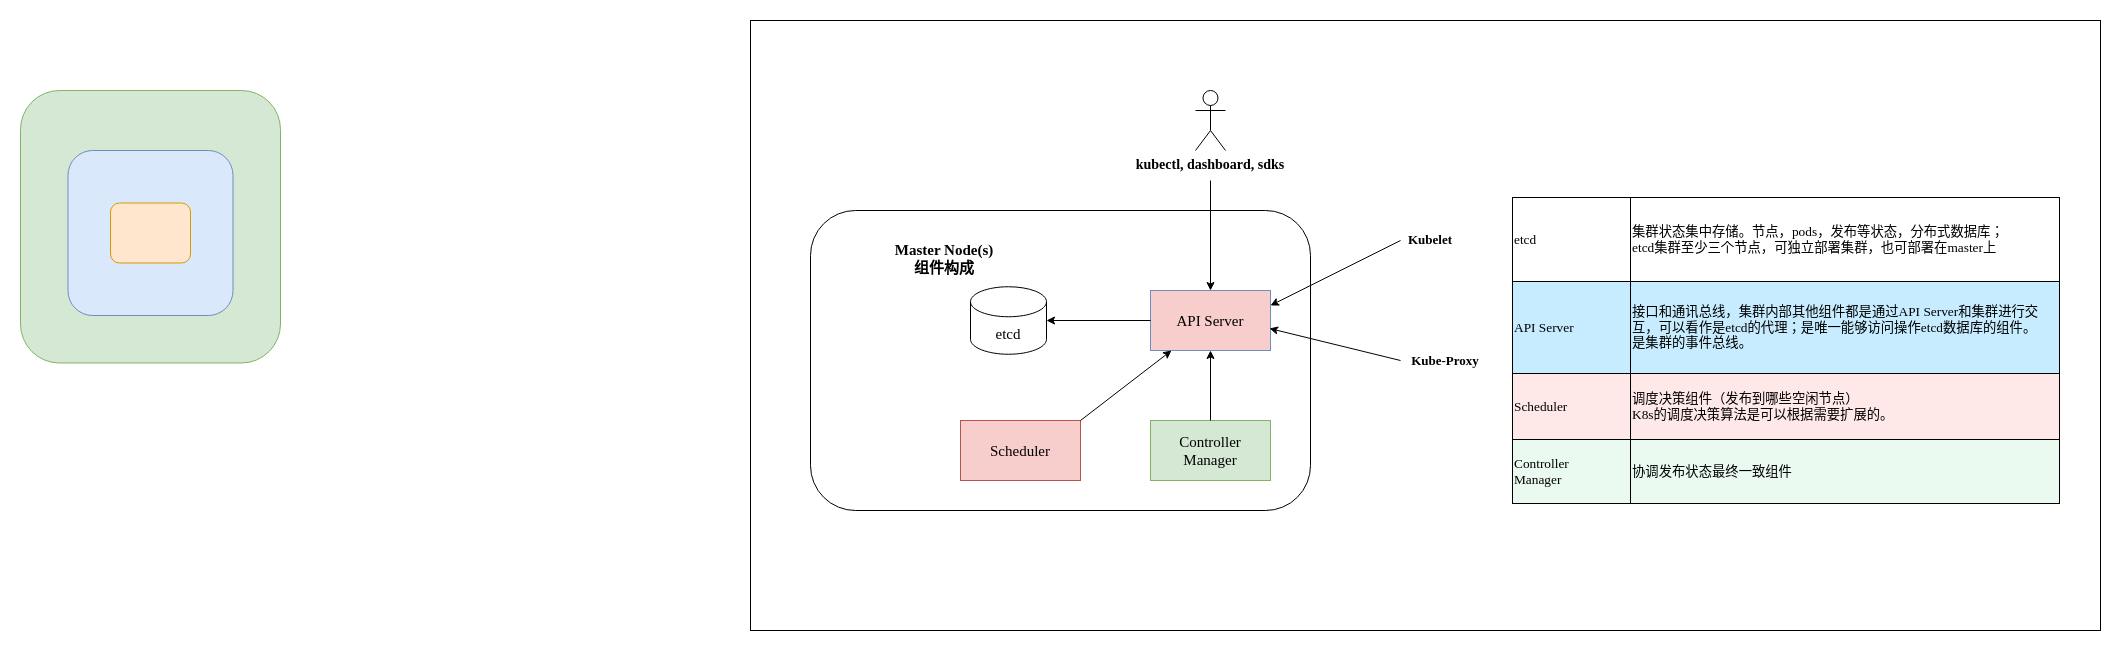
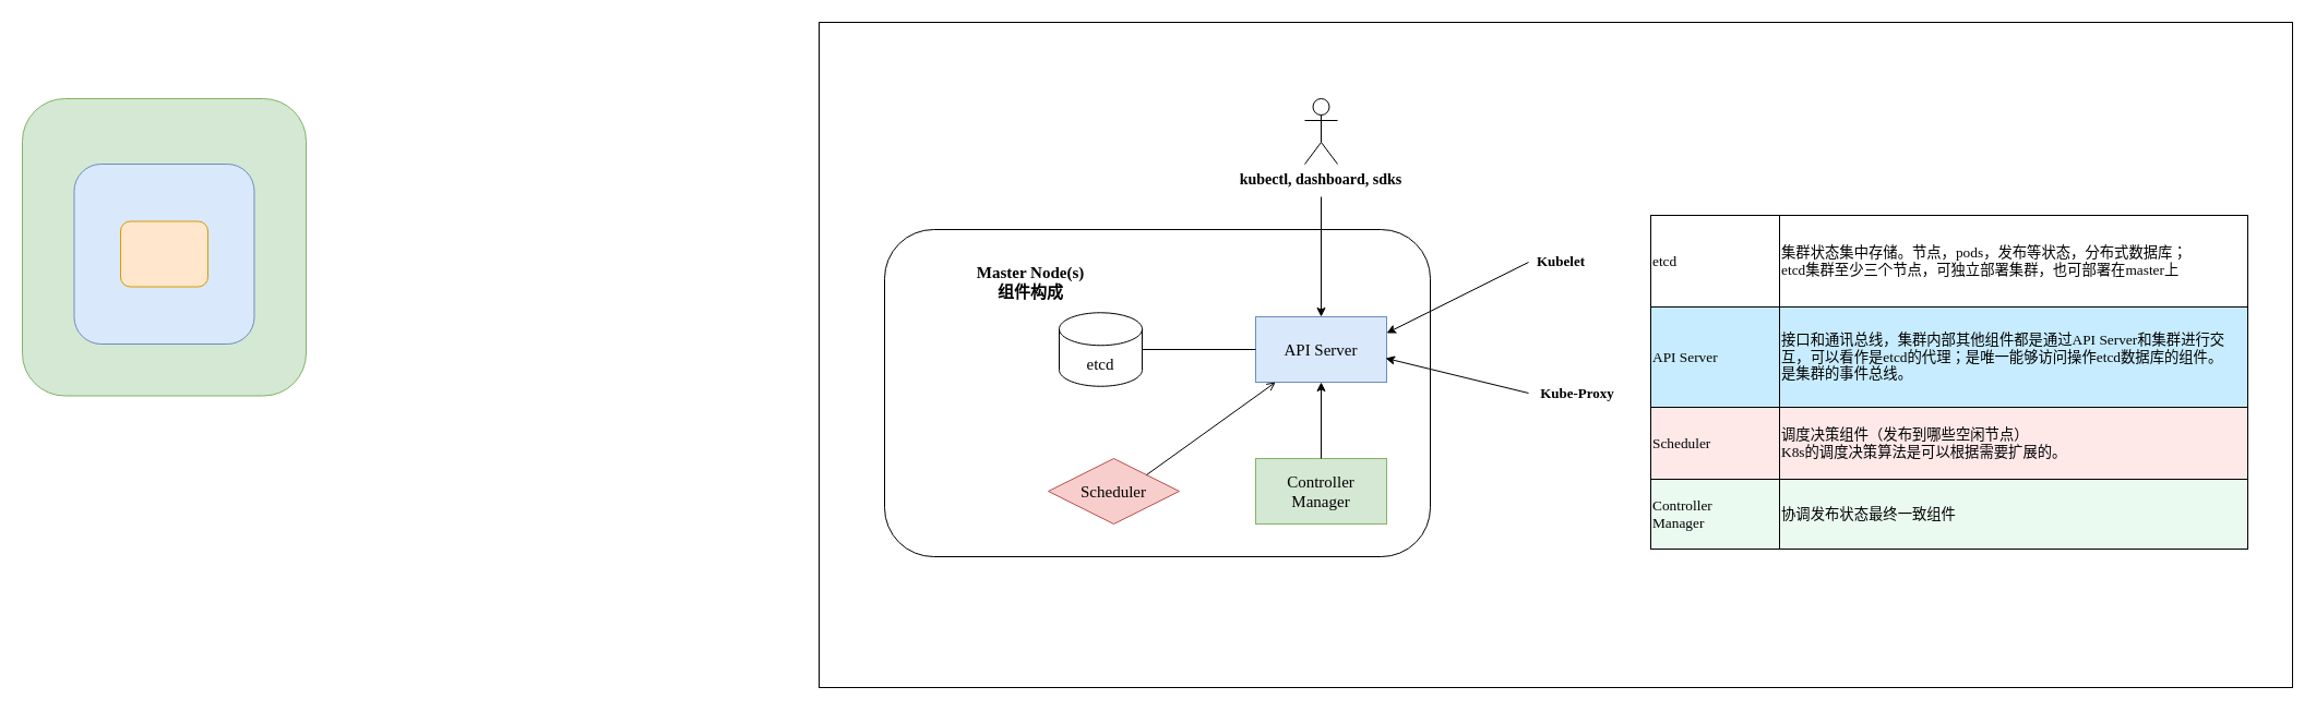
  <mxCell id="0" />
  <mxCell id="1" parent="0" />
  <mxCell id="2" value="" style="rounded=0;whiteSpace=wrap;html=1;labelBackgroundColor=none;labelBorderColor=default;fontFamily=Times New Roman;fontSize=15;" vertex="1" parent="1"><mxGeometry x="750" y="20" width="1350" height="610" as="geometry" /></mxCell>
  <mxCell id="3" value="" style="rounded=1;whiteSpace=wrap;html=1;fillColor=#d5e8d4;strokeColor=#82b366;" parent="1" vertex="1"><mxGeometry x="20" y="90" width="260" height="272.5" as="geometry" /></mxCell>
  <mxCell id="4" value="" style="rounded=1;whiteSpace=wrap;html=1;fillColor=#dae8fc;strokeColor=#6c8ebf;" parent="1" vertex="1"><mxGeometry x="67.5" y="150" width="165" height="165" as="geometry" /></mxCell>
  <mxCell id="5" value="" style="rounded=1;whiteSpace=wrap;html=1;fillColor=#ffe6cc;strokeColor=#d79b00;" parent="1" vertex="1"><mxGeometry x="110" y="202.5" width="80" height="60" as="geometry" /></mxCell>
  <mxCell id="6" value="" style="rounded=1;whiteSpace=wrap;html=1;" parent="1" vertex="1"><mxGeometry x="810" y="210" width="500" height="300" as="geometry" /></mxCell>
  <mxCell id="7" value="Master Node(s)&lt;br&gt;组件构成" style="text;html=1;strokeColor=none;fillColor=none;align=center;verticalAlign=middle;whiteSpace=wrap;rounded=0;fontSize=15;fontStyle=1;fontFamily=Times New Roman;" parent="1" vertex="1"><mxGeometry x="874" y="240" width="140" height="35" as="geometry" /></mxCell>
  <mxCell id="8" value="etcd" style="shape=cylinder3;whiteSpace=wrap;html=1;boundedLbl=1;backgroundOutline=1;size=15;fontFamily=Times New Roman;fontSize=15;" parent="1" vertex="1"><mxGeometry x="970" y="286.25" width="76" height="67.5" as="geometry" /></mxCell>
- <mxCell id="9" value="API Server" style="rounded=0;whiteSpace=wrap;html=1;fontFamily=Times New Roman;fontSize=15;fillColor=#f8cecc;strokeColor=#6c8ebf;" parent="1" vertex="1"><mxGeometry x="1150" y="290" width="120" height="60" as="geometry" /></mxCell>
+ <mxCell id="9" value="API Server" style="rounded=0;whiteSpace=wrap;html=1;fontFamily=Times New Roman;fontSize=15;fillColor=#dae8fc;strokeColor=#6c8ebf;" parent="1" vertex="1"><mxGeometry x="1150" y="290" width="120" height="60" as="geometry" /></mxCell>
  <mxCell id="10" value="Controller&lt;br&gt;Manager" style="rounded=0;whiteSpace=wrap;html=1;fontFamily=Times New Roman;fontSize=15;fillColor=#d5e8d4;strokeColor=#82b366;" parent="1" vertex="1"><mxGeometry x="1150" y="420" width="120" height="60" as="geometry" /></mxCell>
- <mxCell id="11" value="Scheduler" style="rounded=0;whiteSpace=wrap;html=1;fontFamily=Times New Roman;fontSize=15;fillColor=#f8cecc;strokeColor=#b85450;" parent="1" vertex="1"><mxGeometry x="960" y="420" width="120" height="60" as="geometry" /></mxCell>
- <mxCell id="12" value="" style="endArrow=classic;html=1;rounded=0;exitX=0;exitY=0.5;exitDx=0;exitDy=0;entryX=1;entryY=0.5;entryDx=0;entryDy=0;entryPerimeter=0;" edge="1" parent="1" source="9" target="8"><mxGeometry width="50" height="50" relative="1" as="geometry"><mxPoint x="1170" y="340" as="sourcePoint" /><mxPoint x="1220" y="290" as="targetPoint" /></mxGeometry></mxCell>
- <mxCell id="13" value="" style="endArrow=classic;html=1;rounded=0;exitX=1;exitY=0;exitDx=0;exitDy=0;" edge="1" parent="1" source="11" target="9"><mxGeometry width="50" height="50" relative="1" as="geometry"><mxPoint x="1070" y="430" as="sourcePoint" /><mxPoint x="1120" y="380" as="targetPoint" /></mxGeometry></mxCell>
+ <mxCell id="11" value="Scheduler" style="rhombus;whiteSpace=wrap;html=1;fontFamily=Times New Roman;fontSize=15;fillColor=#f8cecc;strokeColor=#b85450;" parent="1" vertex="1"><mxGeometry x="960" y="420" width="120" height="60" as="geometry" /></mxCell>
+ <mxCell id="12" value="" style="endArrow=none;html=1;rounded=0;exitX=0;exitY=0.5;exitDx=0;exitDy=0;entryX=1;entryY=0.5;entryDx=0;entryDy=0;entryPerimeter=0;" edge="1" parent="1" source="9" target="8"><mxGeometry width="50" height="50" relative="1" as="geometry"><mxPoint x="1170" y="340" as="sourcePoint" /><mxPoint x="1220" y="290" as="targetPoint" /></mxGeometry></mxCell>
+ <mxCell id="13" value="" style="endArrow=open;html=1;rounded=0;exitX=1;exitY=0;exitDx=0;exitDy=0;" edge="1" parent="1" source="11" target="9"><mxGeometry width="50" height="50" relative="1" as="geometry"><mxPoint x="1070" y="430" as="sourcePoint" /><mxPoint x="1120" y="380" as="targetPoint" /></mxGeometry></mxCell>
  <mxCell id="14" value="" style="endArrow=classic;html=1;rounded=0;exitX=0.5;exitY=0;exitDx=0;exitDy=0;entryX=0.5;entryY=1;entryDx=0;entryDy=0;" edge="1" parent="1" source="10" target="9"><mxGeometry width="50" height="50" relative="1" as="geometry"><mxPoint x="1190" y="410" as="sourcePoint" /><mxPoint x="1240" y="360" as="targetPoint" /></mxGeometry></mxCell>
  <mxCell id="15" value="" style="endArrow=classic;html=1;rounded=0;entryX=1;entryY=0.25;entryDx=0;entryDy=0;" edge="1" parent="1" target="9"><mxGeometry width="50" height="50" relative="1" as="geometry"><mxPoint x="1400" y="240" as="sourcePoint" /><mxPoint x="1220" y="290" as="targetPoint" /></mxGeometry></mxCell>
  <mxCell id="16" value="Kubelet" style="text;html=1;strokeColor=none;fillColor=none;align=center;verticalAlign=middle;whiteSpace=wrap;rounded=0;fontStyle=1;fontSize=13;fontFamily=Times New Roman;" vertex="1" parent="1"><mxGeometry x="1400" y="230" width="60" height="17.5" as="geometry" /></mxCell>
  <mxCell id="17" value="" style="endArrow=classic;html=1;rounded=0;fontFamily=Times New Roman;fontSize=13;entryX=0.992;entryY=0.633;entryDx=0;entryDy=0;entryPerimeter=0;" edge="1" parent="1" target="9"><mxGeometry width="50" height="50" relative="1" as="geometry"><mxPoint x="1400" y="360" as="sourcePoint" /><mxPoint x="1450" y="360" as="targetPoint" /></mxGeometry></mxCell>
  <mxCell id="18" value="Kube-Proxy" style="text;html=1;strokeColor=none;fillColor=none;align=center;verticalAlign=middle;whiteSpace=wrap;rounded=0;fontFamily=Times New Roman;fontSize=13;fontStyle=1" vertex="1" parent="1"><mxGeometry x="1400" y="345" width="90" height="30" as="geometry" /></mxCell>
  <mxCell id="19" value="" style="endArrow=classic;html=1;rounded=0;fontFamily=Times New Roman;fontSize=13;entryX=0.5;entryY=0;entryDx=0;entryDy=0;" edge="1" parent="1" target="9"><mxGeometry width="50" height="50" relative="1" as="geometry"><mxPoint x="1210" y="180" as="sourcePoint" /><mxPoint x="1220" y="130" as="targetPoint" /></mxGeometry></mxCell>
  <mxCell id="20" value="kubectl, dashboard, sdks" style="text;html=1;strokeColor=none;fillColor=none;align=center;verticalAlign=middle;whiteSpace=wrap;rounded=0;fontFamily=Times New Roman;fontSize=14;fontStyle=1" vertex="1" parent="1"><mxGeometry x="1050" y="150" width="320" height="30" as="geometry" /></mxCell>
  <mxCell id="21" value="" style="shape=umlActor;verticalLabelPosition=bottom;verticalAlign=top;html=1;outlineConnect=0;fontFamily=Times New Roman;fontSize=14;" vertex="1" parent="1"><mxGeometry x="1195" y="90" width="30" height="60" as="geometry" /></mxCell>
  <mxCell id="22" value="&lt;table style=&quot;border-collapse:collapse&quot;&gt;&lt;colgroup&gt;&lt;col style=&quot;width: 139px;&quot; width=&quot;139&quot;&gt;&lt;col style=&quot;width: 564px;&quot; width=&quot;564&quot;&gt;&lt;/colgroup&gt;&lt;tbody&gt;&lt;tr style=&quot;mso-height-source:userset;height:84px;&quot; height=&quot;84&quot;&gt;&lt;td style=&quot;font-size:10pt;color:#000000;border-left: .5pt solid #000000;border-top: .5pt solid #000000;border-right: .5pt solid #000000;border-bottom: .5pt solid #000000;text-align:left;mso-number-format: 'General';&quot;&gt;&lt;font style=&quot;font-size:10pt;color:#000000;&quot;&gt;etcd&lt;/font&gt;&lt;/td&gt;&lt;td style=&quot;font-size: 10pt; color: rgb(0, 0, 0); border-width: 0.5pt; border-style: solid; border-color: rgb(0, 0, 0); text-align: left;&quot;&gt;&lt;font style=&quot;font-size:10pt;color:#000000;&quot;&gt;集群状态集中存储。节点，pods，发布等状态，分布式数据库；&lt;br style=&quot;mso-data-placement:same-cell;&quot;&gt;etcd集群至少三个节点，可独立部署集群，也可部署在master上&lt;/font&gt;&lt;/td&gt;&lt;/tr&gt;&lt;tr style=&quot;mso-height-source:userset;height:92px;&quot; height=&quot;92&quot;&gt;&lt;td style=&quot;background-color:#c7ecff;font-size:10pt;color:#000000;border-left: .5pt solid #000000;border-top: .5pt solid #000000;border-right: .5pt solid #000000;border-bottom: .5pt solid #000000;text-align:left;mso-number-format: 'General';&quot;&gt;&lt;font style=&quot;font-size:10pt;color:#000000;&quot;&gt;API Server&lt;/font&gt;&lt;/td&gt;&lt;td style=&quot;background-color: rgb(199, 236, 255); font-size: 10pt; color: rgb(0, 0, 0); border-width: 0.5pt; border-style: solid; border-color: rgb(0, 0, 0); text-align: left;&quot;&gt;&lt;font style=&quot;font-size:10pt;color:#000000;&quot;&gt;接口和通讯总线，集群内部其他组件都是通过API Server和集群进行交互，可以看作是etcd的代理；是唯一能够访问操作etcd数据库的组件。&lt;br style=&quot;mso-data-placement:same-cell;&quot;&gt;是集群的事件总线。&lt;/font&gt;&lt;/td&gt;&lt;/tr&gt;&lt;tr style=&quot;mso-height-source:userset;height:66px;&quot; height=&quot;66&quot;&gt;&lt;td style=&quot;background-color:#ffe9e8;font-size:10pt;color:#000000;border-left: .5pt solid #000000;border-top: .5pt solid #000000;border-right: .5pt solid #000000;border-bottom: .5pt solid #000000;text-align:left;mso-number-format: 'General';&quot;&gt;&lt;font style=&quot;font-size:10pt;color:#000000;&quot;&gt;Scheduler&lt;/font&gt;&lt;/td&gt;&lt;td style=&quot;background-color: rgb(255, 233, 232); font-size: 10pt; color: rgb(0, 0, 0); border-width: 0.5pt; border-style: solid; border-color: rgb(0, 0, 0); text-align: left;&quot;&gt;&lt;font style=&quot;font-size:10pt;color:#000000;&quot;&gt;调度决策组件（发布到哪些空闲节点）&lt;br style=&quot;mso-data-placement:same-cell;&quot;&gt;K8s的调度决策算法是可以根据需要扩展的。&lt;/font&gt;&lt;/td&gt;&lt;/tr&gt;&lt;tr style=&quot;mso-height-source:userset;height:64px;&quot; height=&quot;64&quot;&gt;&lt;td style=&quot;background-color: rgb(234, 250, 241); font-size: 10pt; color: rgb(0, 0, 0); border-width: 0.5pt; border-style: solid; border-color: rgb(0, 0, 0); text-align: left;&quot;&gt;&lt;font style=&quot;font-size:10pt;color:#000000;&quot;&gt;Controller &lt;br style=&quot;mso-data-placement:same-cell;&quot;&gt;Manager&lt;/font&gt;&lt;/td&gt;&lt;td style=&quot;background-color:#eafaf1;font-size:10pt;color:#000000;border-left: .5pt solid #000000;border-top: .5pt solid #000000;border-right: .5pt solid #000000;border-bottom: .5pt solid #000000;text-align:left;mso-number-format: 'General';&quot;&gt;&lt;font style=&quot;font-size:10pt;color:#000000;&quot;&gt;协调发布状态最终一致组件&lt;/font&gt;&lt;/td&gt;&lt;/tr&gt;&lt;/tbody&gt;&lt;/table&gt;" style="text;whiteSpace=wrap;html=1;fontSize=15;fontFamily=Times New Roman;" vertex="1" parent="1"><mxGeometry x="1510" y="190" width="550" height="320" as="geometry" /></mxCell>
